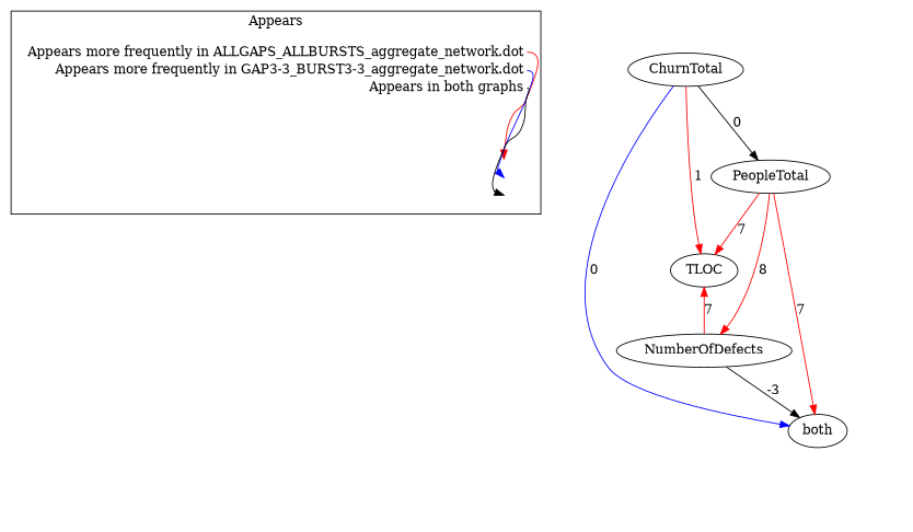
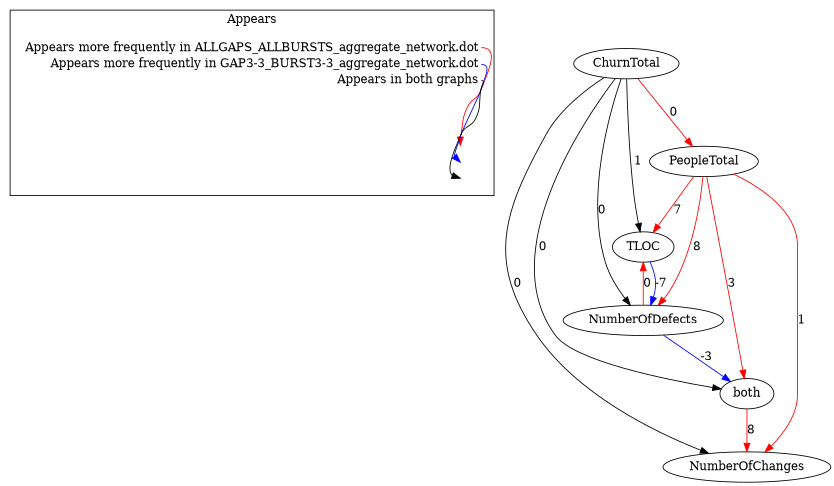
  digraph {
    rankdir=TB
    edge [color=red weight=7]
    n1 [label=<<table border="0" cellpadding="2" cellspacing="0" cellborder="0">       <tr><td align="right" port="i1">Appears more frequently in ALLGAPS_ALLBURSTS_aggregate_network.dot</td></tr>       <tr><td align="right" port="i2">Appears more frequently in GAP3-3_BURST3-3_aggregate_network.dot</td></tr>       <tr><td align="right" port="i3">Appears in both graphs</td></tr>       </table>> shape=plaintext]
    n2 [label=<<table border="0" cellpadding="2" cellspacing="0" cellborder="0">       <tr><td port="i1">&nbsp;</td></tr>       <tr><td port="i2">&nbsp;</td></tr>       <tr><td port="i3">&nbsp;</td></tr>       </table>> shape=plaintext]
    n3 [label=both]
+   NumberOfChanges
    PeopleTotal
    TLOC
    NumberOfDefects
    ChurnTotal
    subgraph cluster_1 {
      label=Appears
      n1
      n2
    }
    n1 -> n2 [headport="i1:w" tailport="i1:e" weight=""]
    n1 -> n2 [color=blue headport="i2:w" tailport="i2:e" weight=""]
    n1 -> n2 [color=black headport="i3:w" tailport="i3:e" weight=""]
-   PeopleTotal -> n3 [label=7]
+   n3 -> NumberOfChanges [label=8 weight=8]
+   PeopleTotal -> n3 [label=3]
+   PeopleTotal -> NumberOfChanges [label=1 weight=1]
    PeopleTotal -> TLOC [label=7]
    PeopleTotal -> NumberOfDefects [label=8]
-   NumberOfDefects -> n3 [color=black label=-3 weight=-3]
-   NumberOfDefects -> TLOC [label=7]
-   ChurnTotal -> n3 [color=blue label=0 weight=0]
-   ChurnTotal -> PeopleTotal [color=black label=0 weight=0]
-   ChurnTotal -> TLOC [label=1 weight=1]
+   TLOC -> NumberOfDefects [color=blue label=-7 weight=-7]
+   NumberOfDefects -> n3 [color=blue label=-3 weight=-3]
+   NumberOfDefects -> TLOC [label=0]
+   ChurnTotal -> n3 [color=black label=0 weight=0]
+   ChurnTotal -> NumberOfChanges [color=black label=0 weight=0]
+   ChurnTotal -> PeopleTotal [label=0 weight=0]
+   ChurnTotal -> TLOC [color=black label=1 weight=1]
+   ChurnTotal -> NumberOfDefects [color=black label=0 weight=0]
  }
